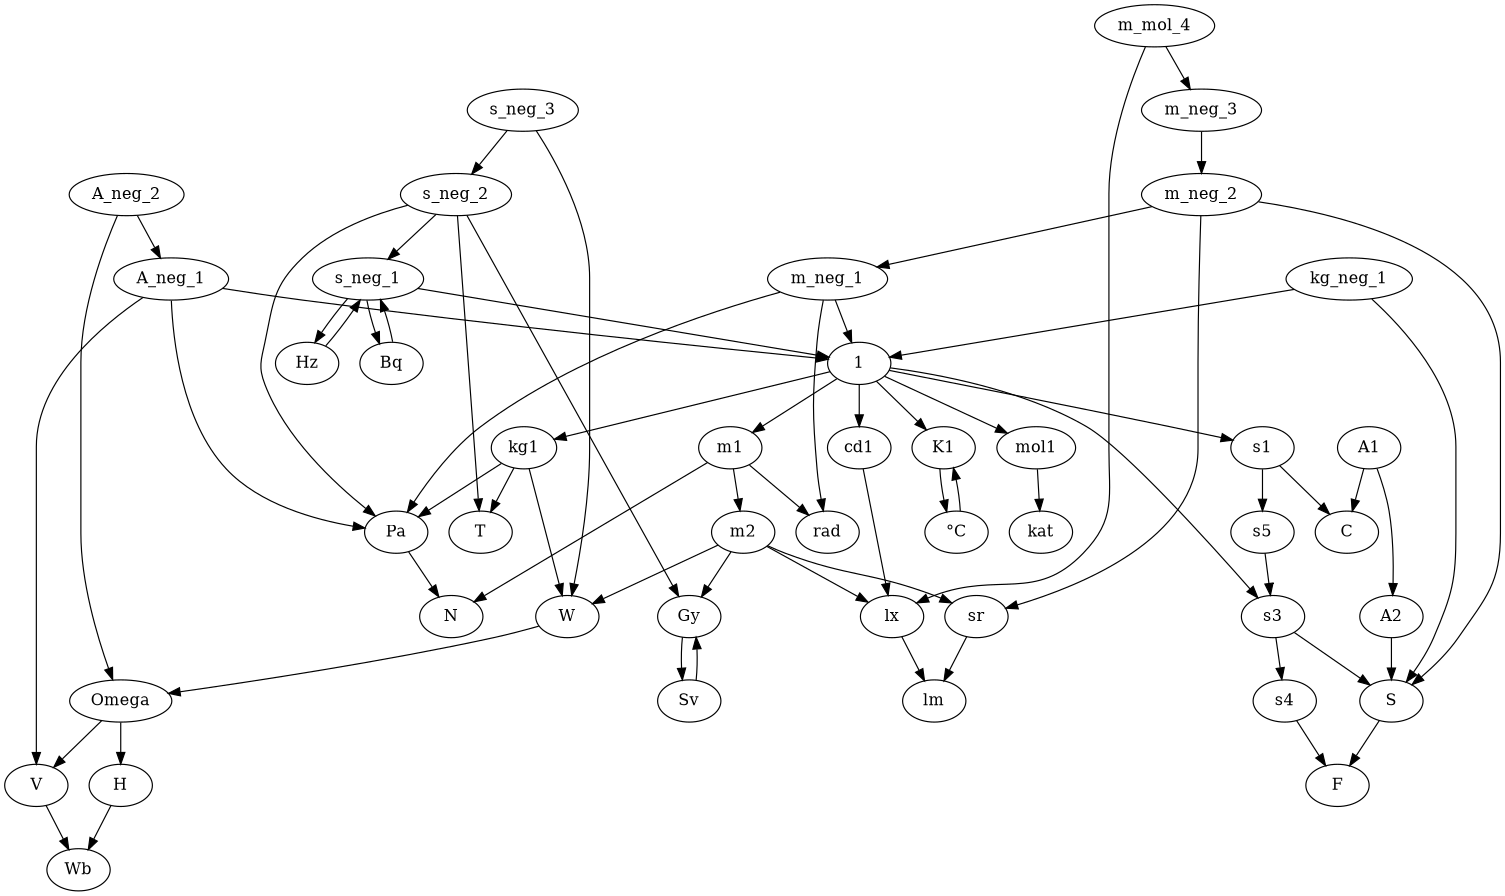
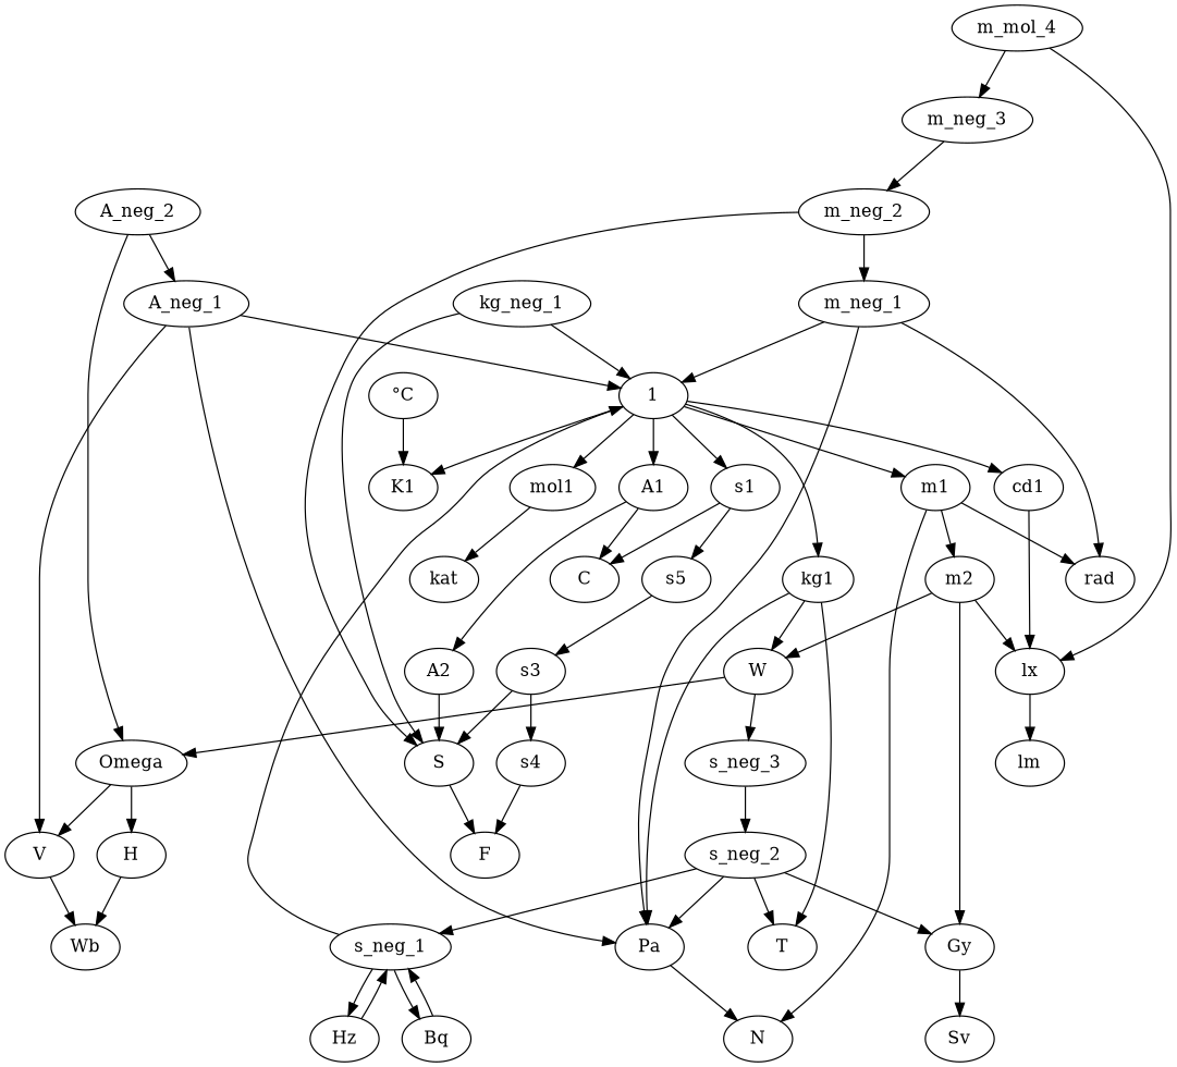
  digraph {
    A2
    S
    F
    kg1
    Pa
    W
    T
    N
    Omega
    V
    H
    s_neg_1
    1
    Hz
    Bq
    s1
    m1
    K1
    mol1
    A1
    cd1
    n22 [label=s5]
    C
    rad
    m2
    "°C"
    kat
    lx
    s3
    s4
    Sv
    Gy
    m_neg_1
    Wb
    A_neg_2
    A_neg_1
-   sr
    lm
    m_neg_3
    m_neg_2
    s_neg_3
    s_neg_2
    n43 [label=m_mol_4]
    kg_neg_1
    A2 -> S
    S -> F
    kg1 -> Pa
    kg1 -> W
    kg1 -> T
    Pa -> N
    W -> Omega
    Omega -> V
    Omega -> H
    V -> Wb
    H -> Wb
    s_neg_1 -> 1
    s_neg_1 -> Hz
    s_neg_1 -> Bq
    1 -> kg1
    1 -> s1
    1 -> m1
    1 -> K1
    1 -> mol1
-   1 -> s3
+   1 -> A1
    1 -> cd1
    Hz -> s_neg_1
    Bq -> s_neg_1
    s1 -> n22
    s1 -> C
    m1 -> N
    m1 -> rad
    m1 -> m2
-   K1 -> "°C"
    mol1 -> kat
    A1 -> A2
    A1 -> C
    cd1 -> lx
    n22 -> s3
    m2 -> W
    m2 -> lx
    m2 -> Gy
-   m2 -> sr
    "°C" -> K1
    lx -> lm
    s3 -> S
    s3 -> s4
    s4 -> F
-   Sv -> Gy
    Gy -> Sv
    m_neg_1 -> Pa
    m_neg_1 -> 1
    m_neg_1 -> rad
    A_neg_2 -> Omega
    A_neg_2 -> A_neg_1
    A_neg_1 -> Pa
    A_neg_1 -> V
    A_neg_1 -> 1
-   sr -> lm
    m_neg_3 -> m_neg_2
    m_neg_2 -> S
    m_neg_2 -> m_neg_1
-   m_neg_2 -> sr
-   s_neg_3 -> W
+   W -> s_neg_3
    s_neg_3 -> s_neg_2
    s_neg_2 -> Pa
    s_neg_2 -> T
    s_neg_2 -> s_neg_1
    s_neg_2 -> Gy
    n43 -> lx
    n43 -> m_neg_3
    kg_neg_1 -> S
    kg_neg_1 -> 1
  }
